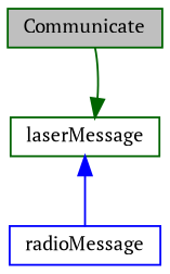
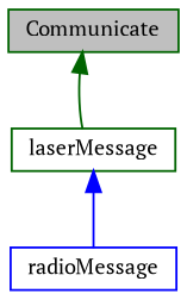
  digraph {
    fontname="PT Serif"
    node [color=darkgreen fillcolor=white fontname="PT Serif" fontsize=10 shape=record style=filled]
    edge [dir=back fontname="PT Serif" fontsize=10 labelfontname=Helvetica labelfontsize=10 style=solid]
    n1 [fillcolor=grey75 fontcolor=black height=0.2 label=Communicate width=0.4]
    n2 [height=0.2 label=laserMessage width=0.4]
    n3 [color=blue height=0.2 label=radioMessage width=0.4]
-   n2 -> n1 [color=darkgreen]
+   n1 -> n2 [color=darkgreen]
    n2 -> n3 [color=blue]
  }
